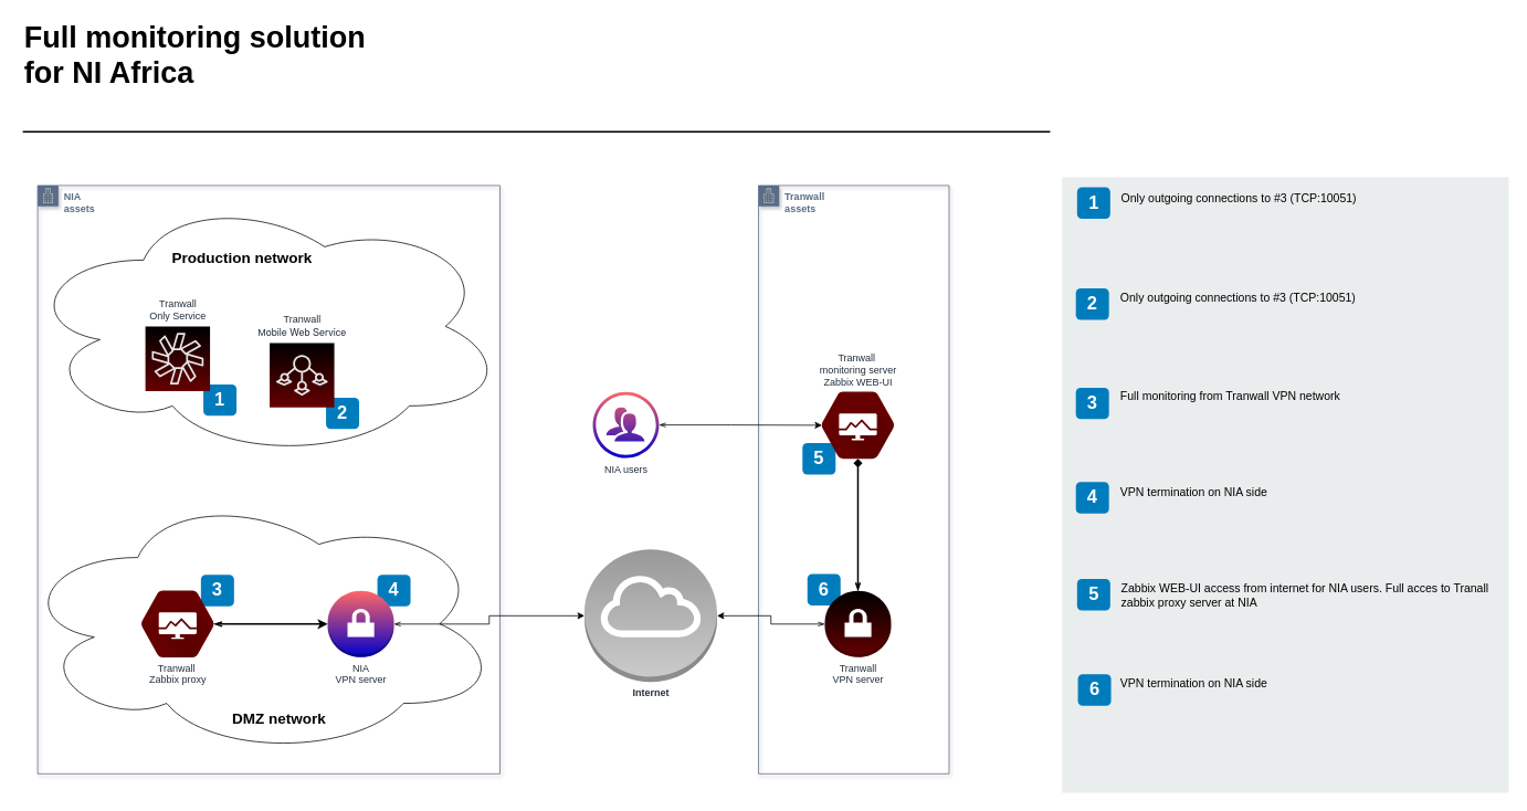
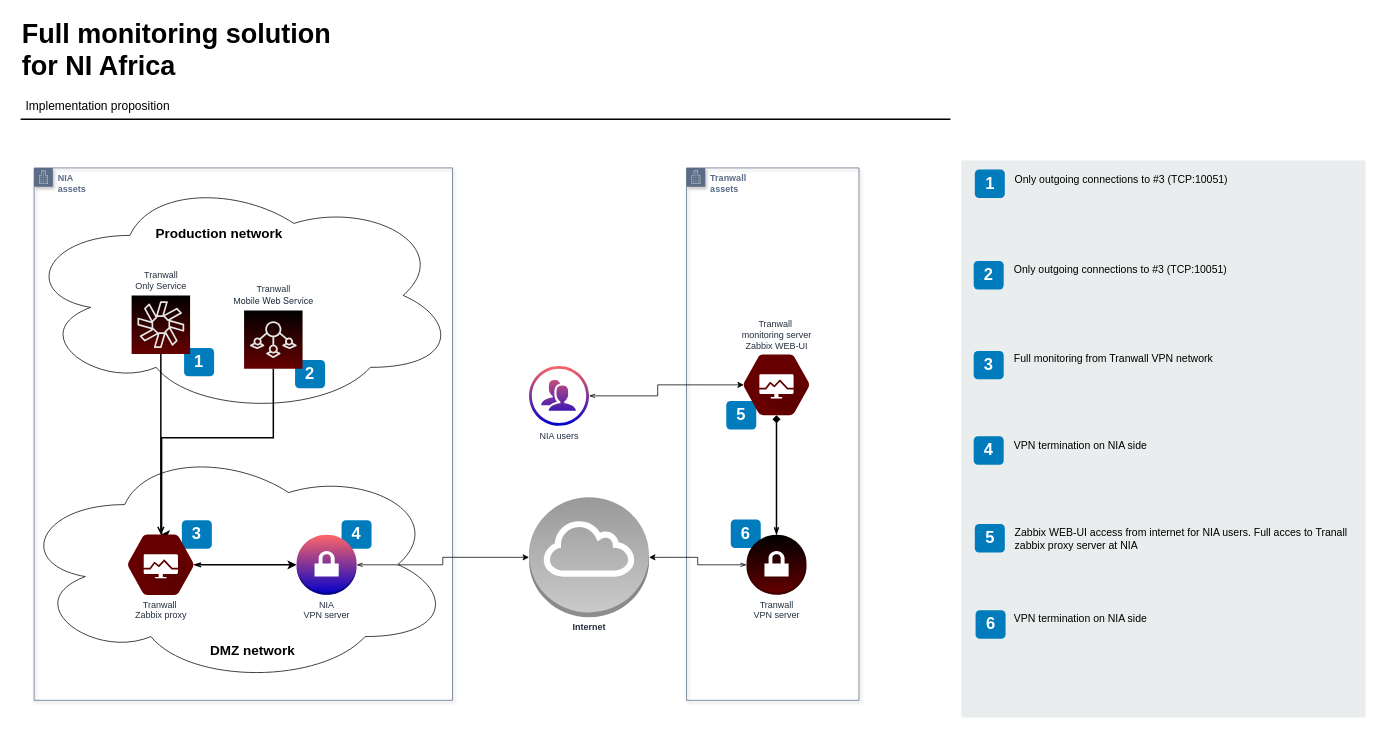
  <mxCell id="0" />
  <mxCell id="1" parent="0" />
  <mxCell id="2" value="NIA &lt;br&gt;assets" style="points=[[0,0],[0.25,0],[0.5,0],[0.75,0],[1,0],[1,0.25],[1,0.5],[1,0.75],[1,1],[0.75,1],[0.5,1],[0.25,1],[0,1],[0,0.75],[0,0.5],[0,0.25]];outlineConnect=0;gradientColor=#ffffff;html=1;whiteSpace=wrap;fontSize=12;fontStyle=1;shape=mxgraph.aws4.group;grIcon=mxgraph.aws4.group_corporate_data_center;strokeColor=#5A6C86;fillColor=none;verticalAlign=top;align=left;spacingLeft=30;fontColor=#5A6C86;dashed=0;shadow=1;" vertex="1" parent="1"><mxGeometry x="45" y="223" width="558" height="710" as="geometry" /></mxCell>
  <mxCell id="3" value="&lt;b style=&quot;font-size: 18px;&quot;&gt;Production network&lt;/b&gt;" style="ellipse;shape=cloud;whiteSpace=wrap;html=1;fillColor=none;labelPosition=center;verticalLabelPosition=top;align=center;verticalAlign=bottom;spacing=-90;fontSize=18;spacingLeft=-53;" vertex="1" parent="1"><mxGeometry x="27" y="233" width="583" height="320" as="geometry" /></mxCell>
  <mxCell id="4" value="2" style="rounded=1;whiteSpace=wrap;html=1;fillColor=#007CBD;strokeColor=none;fontColor=#FFFFFF;fontStyle=1;fontSize=22;" vertex="1" parent="1"><mxGeometry x="393" y="479" width="40" height="38" as="geometry" /></mxCell>
  <mxCell id="5" value="1" style="rounded=1;whiteSpace=wrap;html=1;fillColor=#007CBD;strokeColor=none;fontColor=#FFFFFF;fontStyle=1;fontSize=22;" vertex="1" parent="1"><mxGeometry x="245" y="463" width="40" height="38" as="geometry" /></mxCell>
  <mxCell id="6" value="&lt;b style=&quot;font-size: 18px&quot;&gt;DMZ network&lt;/b&gt;" style="ellipse;shape=cloud;whiteSpace=wrap;html=1;fillColor=none;labelPosition=center;verticalLabelPosition=bottom;align=center;verticalAlign=top;spacing=-60;fontSize=18;spacingLeft=50;" vertex="1" parent="1"><mxGeometry x="20" y="592" width="583" height="320" as="geometry" /></mxCell>
  <mxCell id="7" value="Full monitoring solution&lt;br style=&quot;font-size: 36px&quot;&gt;for NI Africa&lt;div style=&quot;font-size: 36px&quot;&gt;&lt;/div&gt;" style="text;html=1;resizable=0;points=[];autosize=1;align=left;verticalAlign=top;spacingTop=-4;fontSize=36;fontStyle=1" vertex="1" parent="1"><mxGeometry x="27" y="20" width="510" height="90" as="geometry" /></mxCell>
  <mxCell id="8" value="Tranwall&lt;br&gt;assets" style="points=[[0,0],[0.25,0],[0.5,0],[0.75,0],[1,0],[1,0.25],[1,0.5],[1,0.75],[1,1],[0.75,1],[0.5,1],[0.25,1],[0,1],[0,0.75],[0,0.5],[0,0.25]];outlineConnect=0;gradientColor=#ffffff;html=1;whiteSpace=wrap;fontSize=12;fontStyle=1;shape=mxgraph.aws4.group;grIcon=mxgraph.aws4.group_corporate_data_center;strokeColor=#5A6C86;fillColor=none;verticalAlign=top;align=left;spacingLeft=30;fontColor=#5A6C86;dashed=0;shadow=1;" vertex="1" parent="1"><mxGeometry x="915" y="223" width="230" height="710" as="geometry" /></mxCell>
  <mxCell id="9" value="" style="edgeStyle=orthogonalEdgeStyle;rounded=0;orthogonalLoop=1;jettySize=auto;html=1;startArrow=openThin;startFill=0;fontSize=18;entryX=0.175;entryY=0.5;entryDx=0;entryDy=0;entryPerimeter=0;" edge="1" parent="1" source="10" target="27"><mxGeometry relative="1" as="geometry"><mxPoint x="1005" y="413" as="targetPoint" /></mxGeometry></mxCell>
- <mxCell id="10" value="NIA users" style="verticalLabelPosition=bottom;html=1;fillColor=#0000CC;verticalAlign=top;pointerEvents=1;align=center;points=[[0.25,0,0],[0.5,0,0],[0.75,0,0],[1,0.5,0],[0.75,1,0],[0.5,1,0],[0.25,1,0],[0,0.5,0],[0.125,0.25,0],[0.125,0.75,0],[0.875,0.25,0],[0.875,0.75,0]];shape=mxgraph.cisco_safe.design.users;aspect=fixed;dashed=0;fontColor=#232F3E;fontStyle=0;strokeColor=#ffffff;gradientColor=#FF6666;gradientDirection=north;labelBackgroundColor=none;" vertex="1" parent="1"><mxGeometry x="715" y="472" width="80" height="80" as="geometry" /></mxCell>
+ <mxCell id="10" value="NIA users" style="verticalLabelPosition=bottom;html=1;fillColor=#0000CC;verticalAlign=top;pointerEvents=1;align=center;points=[[0.25,0,0],[0.5,0,0],[0.75,0,0],[1,0.5,0],[0.75,1,0],[0.5,1,0],[0.25,1,0],[0,0.5,0],[0.125,0.25,0],[0.125,0.75,0],[0.875,0.25,0],[0.875,0.75,0]];shape=mxgraph.cisco_safe.design.users;aspect=fixed;dashed=0;fontColor=#232F3E;fontStyle=0;strokeColor=#ffffff;gradientColor=#FF6666;gradientDirection=north;labelBackgroundColor=none;" vertex="1" parent="1"><mxGeometry x="705" y="487" width="80" height="80" as="geometry" /></mxCell>
  <mxCell id="11" value="" style="edgeStyle=orthogonalEdgeStyle;rounded=0;orthogonalLoop=1;jettySize=auto;html=1;fontSize=18;entryX=0;entryY=0.5;entryDx=0;entryDy=0;entryPerimeter=0;startArrow=openThin;startFill=0;" edge="1" parent="1" source="25" target="21"><mxGeometry relative="1" as="geometry"><mxPoint x="583" y="743" as="targetPoint" /></mxGeometry></mxCell>
  <mxCell id="12" value="&lt;span style=&quot;text-align: left&quot;&gt;Tranwall&lt;br&gt;Only Service&lt;/span&gt;" style="outlineConnect=0;fontColor=#232F3E;gradientColor=#000000;gradientDirection=north;fillColor=#660000;strokeColor=#E6E6E6;dashed=0;verticalLabelPosition=top;verticalAlign=bottom;align=center;html=1;fontSize=12;fontStyle=0;aspect=fixed;shape=mxgraph.aws4.resourceIcon;resIcon=mxgraph.aws4.chime;shadow=0;labelPosition=center;spacing=5;" vertex="1" parent="1"><mxGeometry x="175" y="393" width="78" height="78" as="geometry" /></mxCell>
  <mxCell id="13" value="&lt;font style=&quot;font-size: 12px&quot;&gt;&lt;span&gt;Tranwall &lt;br&gt;M&lt;/span&gt;&lt;span style=&quot;font-family: &amp;#34;helvetica neue&amp;#34;&quot;&gt;obile Web Service&lt;/span&gt;&lt;/font&gt;" style="outlineConnect=0;fontColor=#232F3E;gradientColor=#000000;gradientDirection=north;fillColor=#660000;strokeColor=#E6E6E6;dashed=0;verticalLabelPosition=top;verticalAlign=bottom;align=center;html=1;fontSize=12;fontStyle=0;aspect=fixed;shape=mxgraph.aws4.resourceIcon;resIcon=mxgraph.aws4.iot_sitewise;shadow=0;spacing=5;labelPosition=center;spacingTop=0;" vertex="1" parent="1"><mxGeometry x="325" y="413" width="78" height="78" as="geometry" /></mxCell>
+ <mxCell id="14" value="Implementation proposition" style="text;html=1;resizable=0;points=[];autosize=1;align=left;verticalAlign=top;spacingTop=-4;fontSize=16" vertex="1" parent="1"><mxGeometry x="32" y="128" width="210" height="20" as="geometry" /></mxCell>
  <mxCell id="15" value="" style="line;strokeWidth=2;html=1;fontSize=14;" vertex="1" parent="1"><mxGeometry x="27" y="153" width="1240" height="10" as="geometry" /></mxCell>
+ <mxCell id="16" value="" style="edgeStyle=orthogonalEdgeStyle;rounded=0;orthogonalLoop=1;jettySize=auto;html=1;startArrow=open;startFill=0;fontSize=18;exitX=0.5;exitY=0.16;exitDx=0;exitDy=0;exitPerimeter=0;strokeWidth=2;endArrow=none;endFill=0;" edge="1" parent="1" source="23" target="12"><mxGeometry relative="1" as="geometry"><mxPoint x="185" y="742.995" as="targetPoint" /></mxGeometry></mxCell>
+ <mxCell id="17" value="" style="edgeStyle=orthogonalEdgeStyle;rounded=0;orthogonalLoop=1;jettySize=auto;html=1;startArrow=classic;startFill=1;fontSize=18;exitX=0.5;exitY=0.16;exitDx=0;exitDy=0;exitPerimeter=0;strokeWidth=2;endArrow=none;endFill=0;" edge="1" parent="1" source="23" target="13"><mxGeometry relative="1" as="geometry"><mxPoint x="331.95" y="603.65" as="targetPoint" /><Array as="points"><mxPoint x="215" y="583" /><mxPoint x="364" y="583" /></Array></mxGeometry></mxCell>
  <mxCell id="18" value="" style="edgeStyle=orthogonalEdgeStyle;rounded=0;orthogonalLoop=1;jettySize=auto;html=1;startArrow=openThin;startFill=0;fontSize=18;exitX=0.825;exitY=0.5;exitDx=0;exitDy=0;exitPerimeter=0;entryX=0;entryY=0.5;entryDx=0;entryDy=0;entryPerimeter=0;strokeWidth=2;" edge="1" parent="1" source="23" target="25"><mxGeometry relative="1" as="geometry"><mxPoint x="360.95" y="752.345" as="targetPoint" /></mxGeometry></mxCell>
  <mxCell id="19" value="" style="edgeStyle=orthogonalEdgeStyle;rounded=0;orthogonalLoop=1;jettySize=auto;html=1;startArrow=openThin;startFill=0;fontSize=18;entryX=1;entryY=0.5;entryDx=0;entryDy=0;entryPerimeter=0;" edge="1" parent="1" source="29" target="21"><mxGeometry relative="1" as="geometry"><mxPoint x="1135" y="644.65" as="targetPoint" /></mxGeometry></mxCell>
  <mxCell id="20" value="" style="edgeStyle=orthogonalEdgeStyle;rounded=0;orthogonalLoop=1;jettySize=auto;html=1;startArrow=openThin;startFill=0;fontSize=18;entryX=0.5;entryY=0.84;entryDx=0;entryDy=0;entryPerimeter=0;strokeWidth=2;endArrow=diamond;" edge="1" parent="1" source="29" target="27"><mxGeometry relative="1" as="geometry"><mxPoint x="1035" y="631.34" as="targetPoint" /><Array as="points" /></mxGeometry></mxCell>
  <mxCell id="21" value="Internet" style="outlineConnect=0;dashed=0;verticalLabelPosition=bottom;verticalAlign=top;align=center;html=1;shape=mxgraph.aws3.internet_gateway;fillColor=#CCCCCC;gradientColor=#999999;fontSize=12;fontColor=#232F3E;fontStyle=1;strokeColor=#ffffff;gradientDirection=north;" vertex="1" parent="1"><mxGeometry x="705" y="662.34" width="160" height="160" as="geometry" /></mxCell>
  <mxCell id="22" value="3" style="rounded=1;whiteSpace=wrap;html=1;fillColor=#007CBD;strokeColor=none;fontColor=#FFFFFF;fontStyle=1;fontSize=22;" vertex="1" parent="1"><mxGeometry x="242" y="693" width="40" height="38" as="geometry" /></mxCell>
  <mxCell id="23" value="Tranwall&amp;nbsp;&lt;br&gt;Zabbix proxy" style="html=1;fillColor=#660000;strokeColor=#E6E6E6;verticalAlign=top;labelPosition=center;verticalLabelPosition=bottom;align=center;spacingTop=0;fontSize=12;fontStyle=0;fontColor=#232F3E;shape=mxgraph.gcp2.hexIcon;prIcon=cloud_deployment_manager;aspect=fixed;shadow=0;dashed=0;gradientColor=#000000;gradientDirection=north;spacing=-18;" vertex="1" parent="1"><mxGeometry x="147.05" y="693" width="133.9" height="118.69" as="geometry" /></mxCell>
  <mxCell id="24" value="4" style="rounded=1;whiteSpace=wrap;html=1;fillColor=#007CBD;strokeColor=none;fontColor=#FFFFFF;fontStyle=1;fontSize=22;" vertex="1" parent="1"><mxGeometry x="455" y="693" width="40" height="38" as="geometry" /></mxCell>
  <mxCell id="25" value="NIA&lt;br&gt;VPN server" style="outlineConnect=0;dashed=0;verticalLabelPosition=bottom;verticalAlign=top;align=center;html=1;shape=mxgraph.aws3.vpn_gateway;fillColor=#0000CC;gradientColor=#FF6666;fontColor=#232F3E;fontStyle=0;strokeColor=#ffffff;gradientDirection=north;labelBackgroundColor=none;" vertex="1" parent="1"><mxGeometry x="395" y="712.34" width="80" height="80" as="geometry" /></mxCell>
  <mxCell id="26" value="5" style="rounded=1;whiteSpace=wrap;html=1;fillColor=#007CBD;strokeColor=none;fontColor=#FFFFFF;fontStyle=1;fontSize=22;" vertex="1" parent="1"><mxGeometry x="968.05" y="533.69" width="40" height="38" as="geometry" /></mxCell>
  <mxCell id="27" value="Tranwall&amp;nbsp;&lt;br&gt;monitoring server&lt;br&gt;Zabbix WEB-UI" style="html=1;fillColor=#660000;strokeColor=#E6E6E6;verticalAlign=bottom;labelPosition=center;verticalLabelPosition=top;align=center;spacingTop=0;fontSize=12;fontStyle=0;fontColor=#232F3E;shape=mxgraph.gcp2.hexIcon;prIcon=cloud_deployment_manager;aspect=fixed;shadow=0;dashed=0;gradientColor=#000000;gradientDirection=north;spacing=-15;" vertex="1" parent="1"><mxGeometry x="968.05" y="453" width="133.9" height="118.69" as="geometry" /></mxCell>
  <mxCell id="28" value="6" style="rounded=1;whiteSpace=wrap;html=1;fillColor=#007CBD;strokeColor=none;fontColor=#FFFFFF;fontStyle=1;fontSize=22;" vertex="1" parent="1"><mxGeometry x="974" y="692" width="40" height="38" as="geometry" /></mxCell>
  <mxCell id="29" value="Tranwall&lt;br&gt;VPN server" style="outlineConnect=0;dashed=0;verticalLabelPosition=bottom;verticalAlign=top;align=center;html=1;shape=mxgraph.aws3.vpn_gateway;fillColor=#660000;gradientColor=#000000;fontColor=#232F3E;fontStyle=0;strokeColor=#E6E6E6;gradientDirection=north;labelBackgroundColor=none;shadow=0;spacing=2;spacingTop=0;" vertex="1" parent="1"><mxGeometry x="995" y="712.34" width="80" height="80" as="geometry" /></mxCell>
  <mxCell id="30" value="" style="rounded=0;whiteSpace=wrap;html=1;fillColor=#EAEDED;fontSize=22;fontColor=#FFFFFF;strokeColor=none;labelBackgroundColor=none;" vertex="1" parent="1"><mxGeometry x="1281.5" y="213" width="539" height="743" as="geometry" /></mxCell>
  <mxCell id="31" value="1" style="rounded=1;whiteSpace=wrap;html=1;fillColor=#007CBD;strokeColor=none;fontColor=#FFFFFF;fontStyle=1;fontSize=22;labelBackgroundColor=none;" vertex="1" parent="1"><mxGeometry x="1299.5" y="225" width="40" height="38" as="geometry" /></mxCell>
  <mxCell id="32" value="2" style="rounded=1;whiteSpace=wrap;html=1;fillColor=#007CBD;strokeColor=none;fontColor=#FFFFFF;fontStyle=1;fontSize=22;labelBackgroundColor=none;" vertex="1" parent="1"><mxGeometry x="1298" y="347" width="40" height="38" as="geometry" /></mxCell>
  <mxCell id="33" value="3" style="rounded=1;whiteSpace=wrap;html=1;fillColor=#007CBD;strokeColor=none;fontColor=#FFFFFF;fontStyle=1;fontSize=22;labelBackgroundColor=none;" vertex="1" parent="1"><mxGeometry x="1298" y="467" width="40" height="38" as="geometry" /></mxCell>
  <mxCell id="34" value="4" style="rounded=1;whiteSpace=wrap;html=1;fillColor=#007CBD;strokeColor=none;fontColor=#FFFFFF;fontStyle=1;fontSize=22;labelBackgroundColor=none;" vertex="1" parent="1"><mxGeometry x="1298" y="581" width="40" height="38" as="geometry" /></mxCell>
  <mxCell id="35" value="5" style="rounded=1;whiteSpace=wrap;html=1;fillColor=#007CBD;strokeColor=none;fontColor=#FFFFFF;fontStyle=1;fontSize=22;labelBackgroundColor=none;" vertex="1" parent="1"><mxGeometry x="1299.5" y="698" width="40" height="38" as="geometry" /></mxCell>
  <mxCell id="36" value="6" style="rounded=1;whiteSpace=wrap;html=1;fillColor=#007CBD;strokeColor=none;fontColor=#FFFFFF;fontStyle=1;fontSize=22;labelBackgroundColor=none;" vertex="1" parent="1"><mxGeometry x="1300.5" y="813" width="40" height="38" as="geometry" /></mxCell>
  <mxCell id="37" value="Only outgoing connections to #3 (TCP:10051)" style="text;html=1;align=left;verticalAlign=top;spacingTop=-4;fontSize=14;labelBackgroundColor=none;whiteSpace=wrap;" vertex="1" parent="1"><mxGeometry x="1351" y="226.5" width="449" height="118" as="geometry" /></mxCell>
  <mxCell id="38" value="Only outgoing connections to #3 (TCP:10051)" style="text;html=1;align=left;verticalAlign=top;spacingTop=-4;fontSize=14;labelBackgroundColor=none;whiteSpace=wrap;" vertex="1" parent="1"><mxGeometry x="1350" y="347.5" width="450" height="115" as="geometry" /></mxCell>
  <mxCell id="39" value="Full monitoring from Tranwall VPN network&amp;nbsp;" style="text;html=1;align=left;verticalAlign=top;spacingTop=-4;fontSize=14;labelBackgroundColor=none;whiteSpace=wrap;" vertex="1" parent="1"><mxGeometry x="1350" y="465.5" width="450" height="117" as="geometry" /></mxCell>
  <mxCell id="40" value="VPN termination on NIA side" style="text;html=1;align=left;verticalAlign=top;spacingTop=-4;fontSize=14;labelBackgroundColor=none;whiteSpace=wrap;" vertex="1" parent="1"><mxGeometry x="1350" y="581.5" width="450" height="121" as="geometry" /></mxCell>
  <mxCell id="41" value="Zabbix WEB-UI access from internet for NIA users. Full acces to Tranall zabbix proxy server at NIA" style="text;html=1;align=left;verticalAlign=top;spacingTop=-4;fontSize=14;labelBackgroundColor=none;whiteSpace=wrap;" vertex="1" parent="1"><mxGeometry x="1351" y="698.5" width="449" height="114" as="geometry" /></mxCell>
  <mxCell id="42" value="VPN termination on NIA side" style="text;html=1;align=left;verticalAlign=top;spacingTop=-4;fontSize=14;labelBackgroundColor=none;whiteSpace=wrap;" vertex="1" parent="1"><mxGeometry x="1350" y="812.5" width="449" height="114" as="geometry" /></mxCell>
